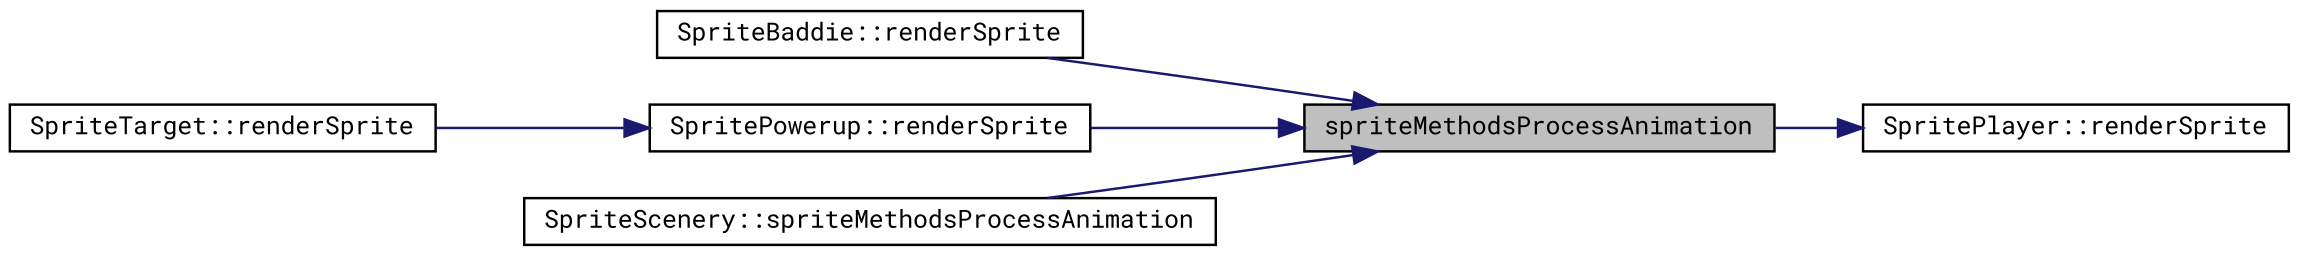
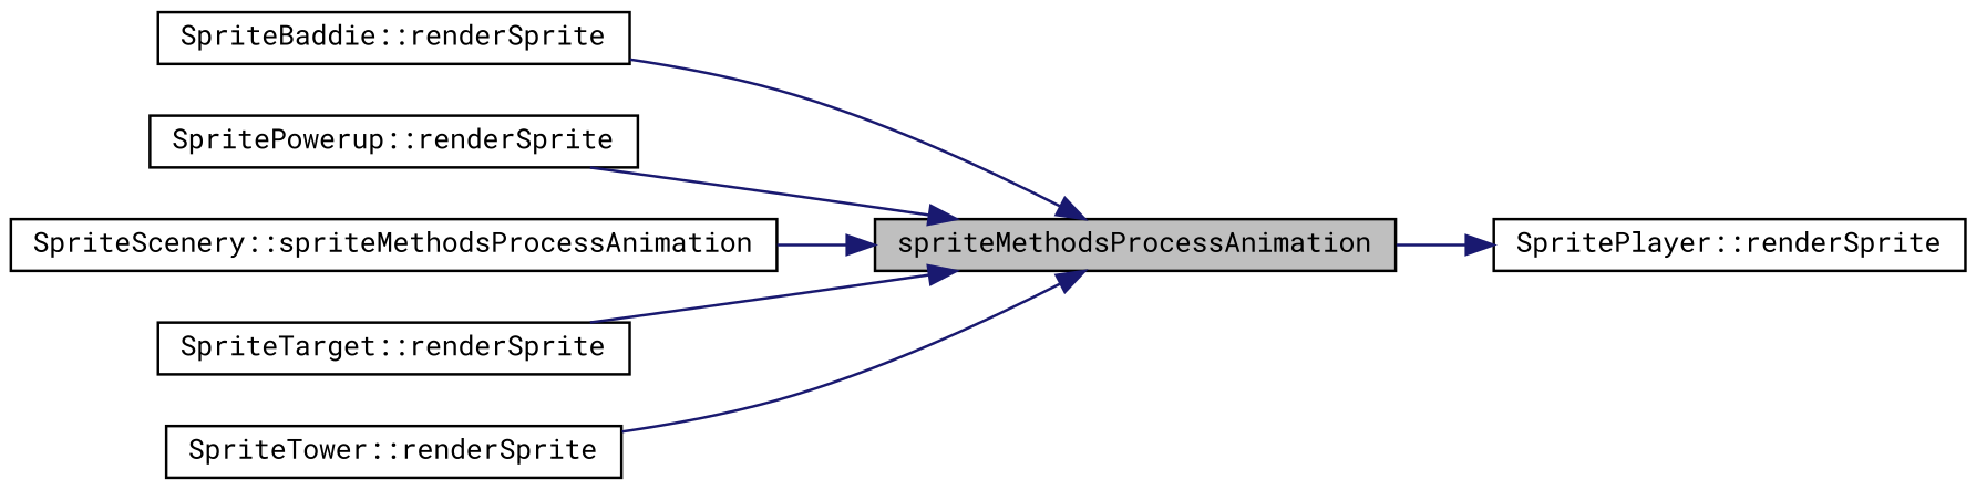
  digraph {
    fontname="Roboto Mono"
    rankdir=RL
    node [color=black fillcolor=white fontname="Roboto Mono" fontsize=10 shape=record style=filled]
    edge [color=midnightblue dir=back fontname="Roboto Mono" fontsize=10 labelfontname=Helvetica labelfontsize=10 style=solid]
    n1 [fillcolor=grey75 fontcolor=black height=0.2 label=spriteMethodsProcessAnimation width=0.4]
    n2 [height=0.2 label="SpriteBaddie::renderSprite" width=0.4]
    n3 [height=0.2 label="SpritePowerup::renderSprite" width=0.4]
    n4 [height=0.2 label="SpriteScenery::spriteMethodsProcessAnimation" width=0.4]
    n5 [height=0.2 label="SpriteTarget::renderSprite" width=0.4]
+   n6 [height=0.2 label="SpriteTower::renderSprite" width=0.4]
    n7 [height=0.2 label="SpritePlayer::renderSprite" width=0.4]
    n1 -> n2
    n1 -> n3
    n1 -> n4
-   n3 -> n5
+   n1 -> n5
+   n1 -> n6
    n7 -> n1
  }
